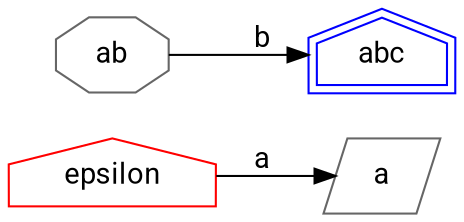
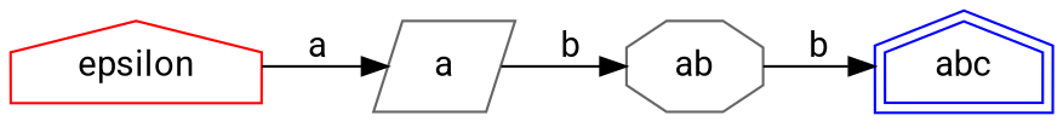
  digraph {
    fontname=Roboto
    rankdir=LR
    node [color=gray40 fontname=Roboto shape=house]
    edge [fontname=Roboto]
    n1 [color=red label=epsilon]
    n2 [label=a shape=parallelogram]
    n3 [label=ab shape=octagon]
    n4 [color=blue label=abc peripheries=2]
    n1 -> n2 [label=a]
+   n2 -> n3 [label=b]
    n3 -> n4 [label=b]
  }
